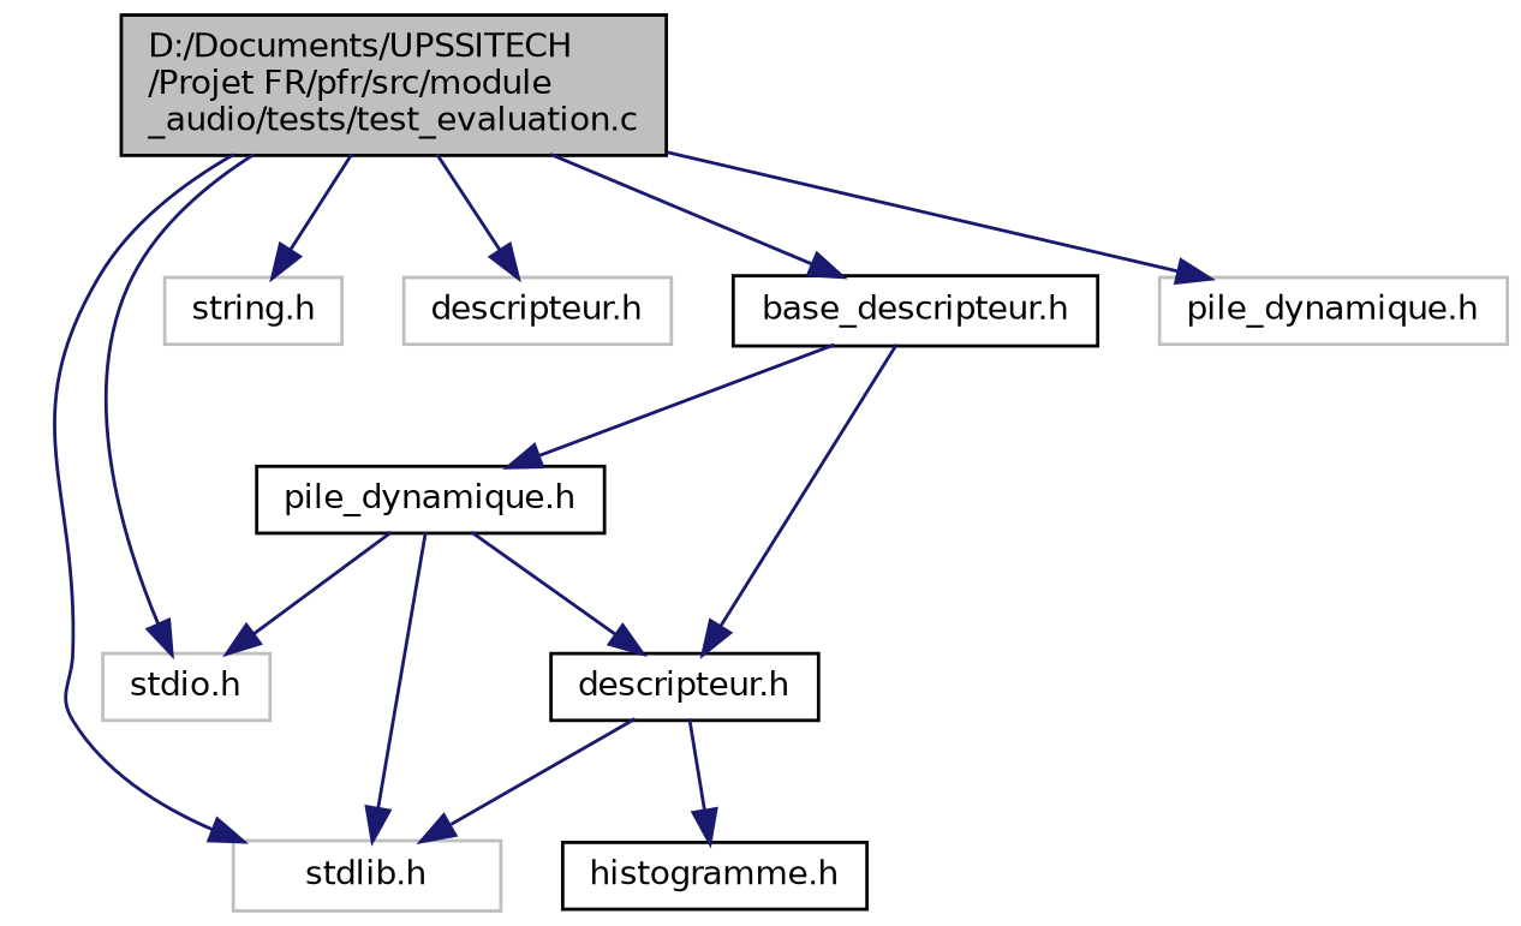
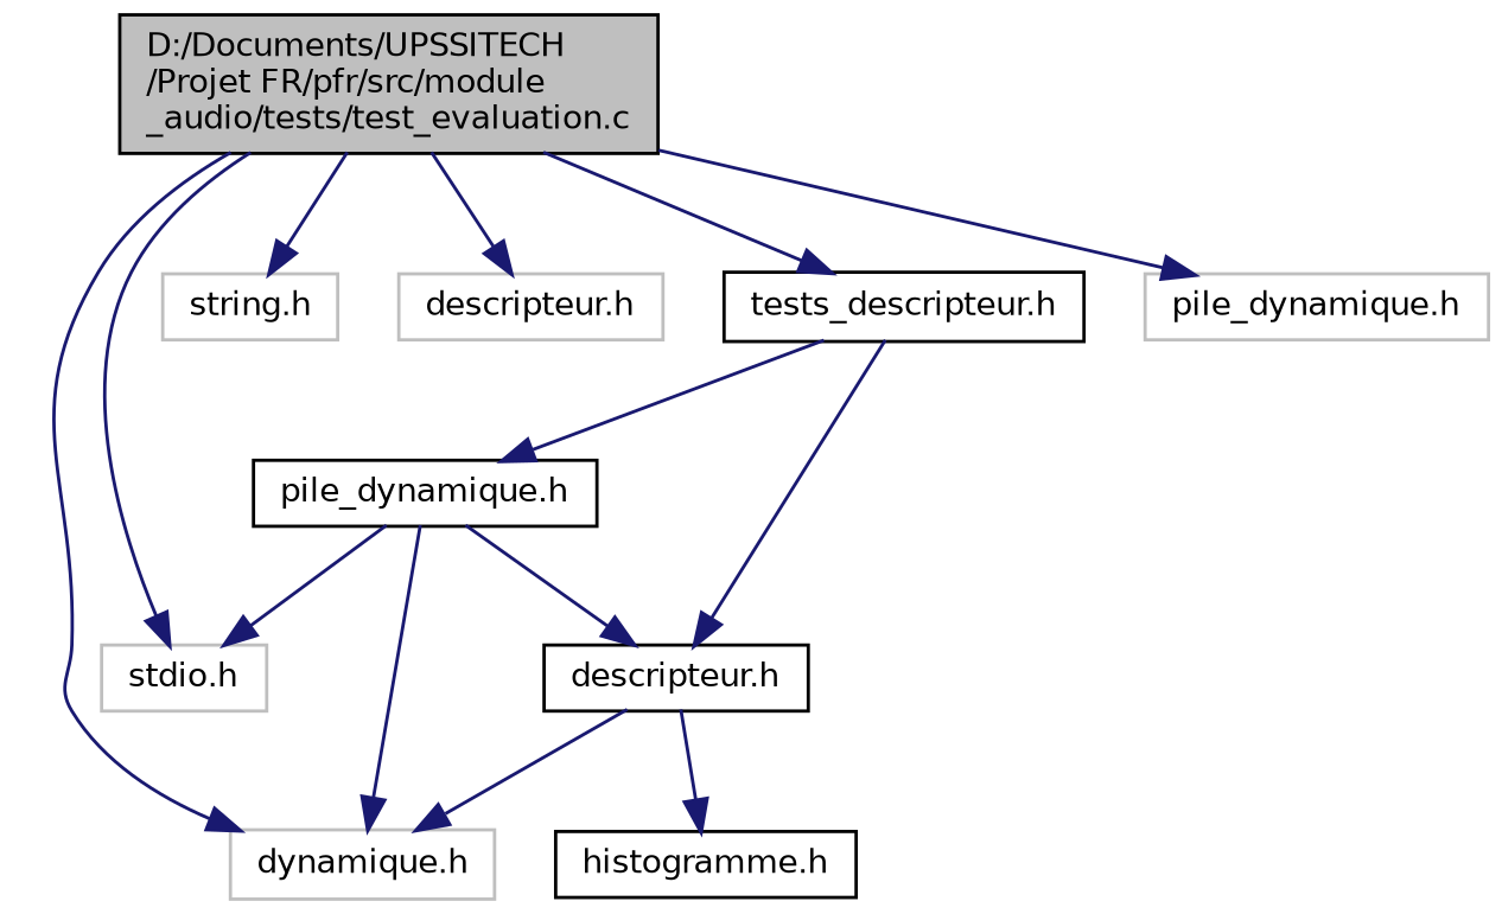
  digraph {
    node [color=black fillcolor=white fontname=Helvetica fontsize=10 shape=record style=filled]
    edge [color=midnightblue fontname=Helvetica fontsize=10 labelfontname=Helvetica labelfontsize=10 style=solid]
    n1 [fillcolor=grey75 fontcolor=black height=0.2 label="D:/Documents/UPSSITECH\l/Projet FR/pfr/src/module\l_audio/tests/test_evaluation.c" width=0.4]
    n2 [color=grey75 height=0.2 label="stdio.h" width=0.4]
-   n3 [color=grey75 height=0.2 label="stdlib.h" width=0.4]
+   n3 [color=grey75 height=0.2 label="dynamique.h" width=0.4]
    n4 [color=grey75 height=0.2 label="string.h" width=0.4]
    n5 [color=grey75 height=0.2 label="descripteur.h" width=0.4]
-   n6 [height=0.2 label="base_descripteur.h" width=0.4]
+   n6 [height=0.2 label="tests_descripteur.h" width=0.4]
    n7 [color=grey75 height=0.2 label="pile_dynamique.h" width=0.4]
    n8 [height=0.2 label="descripteur.h" width=0.4]
    n9 [height=0.2 label="pile_dynamique.h" width=0.4]
    n10 [height=0.2 label="histogramme.h" width=0.4]
    n1 -> n2
    n1 -> n3
    n1 -> n4
    n1 -> n5
    n1 -> n6
    n1 -> n7
    n6 -> n8
    n6 -> n9
    n8 -> n3
    n8 -> n10
    n9 -> n2
    n9 -> n3
    n9 -> n8
  }
